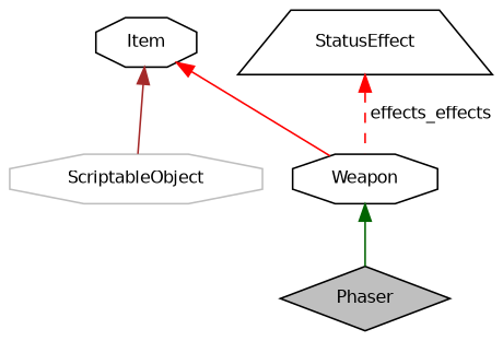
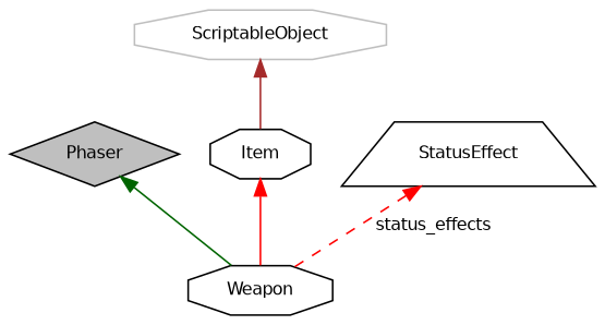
  digraph {
    node [color=black fillcolor=white fontname=Helvetica fontsize=10 shape=octagon style=filled]
    edge [color=red dir=back fontname=Helvetica fontsize=10 labelfontname=Helvetica labelfontsize=10 style=solid]
    n1 [fillcolor=grey75 fontcolor=black height=0.2 label=Phaser shape=diamond width=0.4]
    n2 [height=0.2 label=Weapon width=0.4]
    n3 [height=0.2 label=Item width=0.4]
    n4 [color=grey75 height=0.2 label=ScriptableObject width=0.4]
    n5 [height=0.2 label=StatusEffect shape=trapezium width=0.4]
-   n2 -> n1 [color=darkgreen]
+   n1 -> n2 [color=darkgreen]
    n3 -> n2
-   n3 -> n4 [color=brown]
-   n5 -> n2 [label=" effects_effects" style=dashed]
+   n4 -> n3 [color=brown]
+   n5 -> n2 [label=" status_effects" style=dashed]
  }
